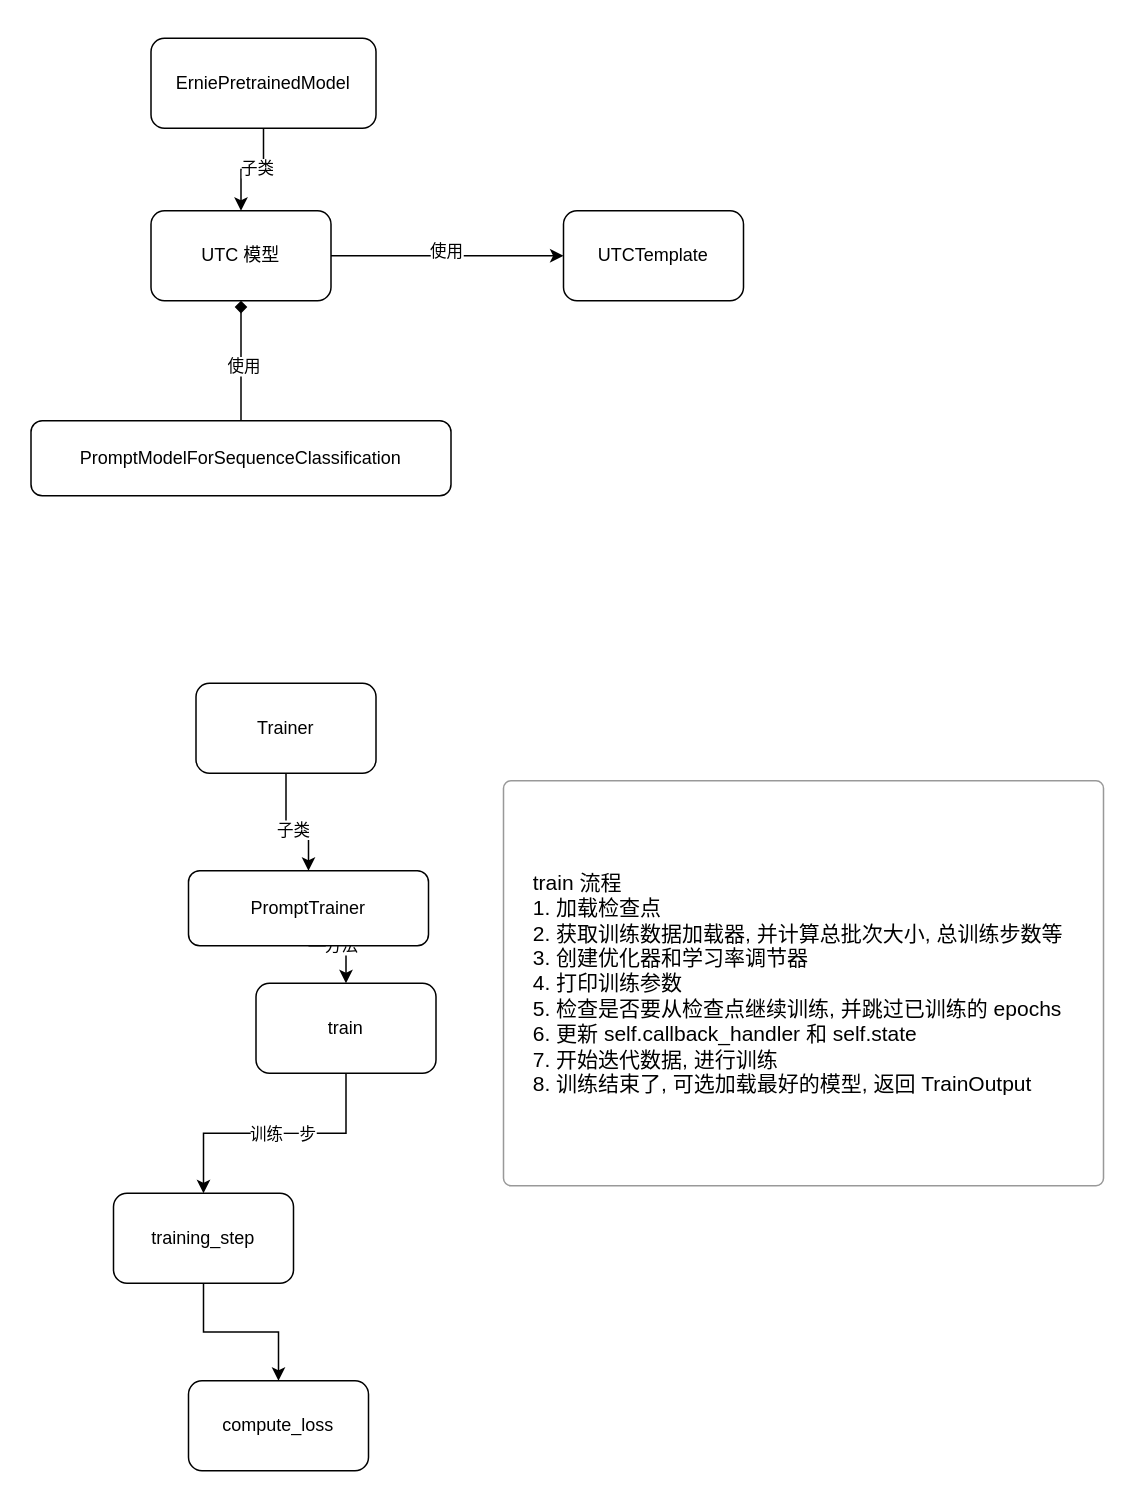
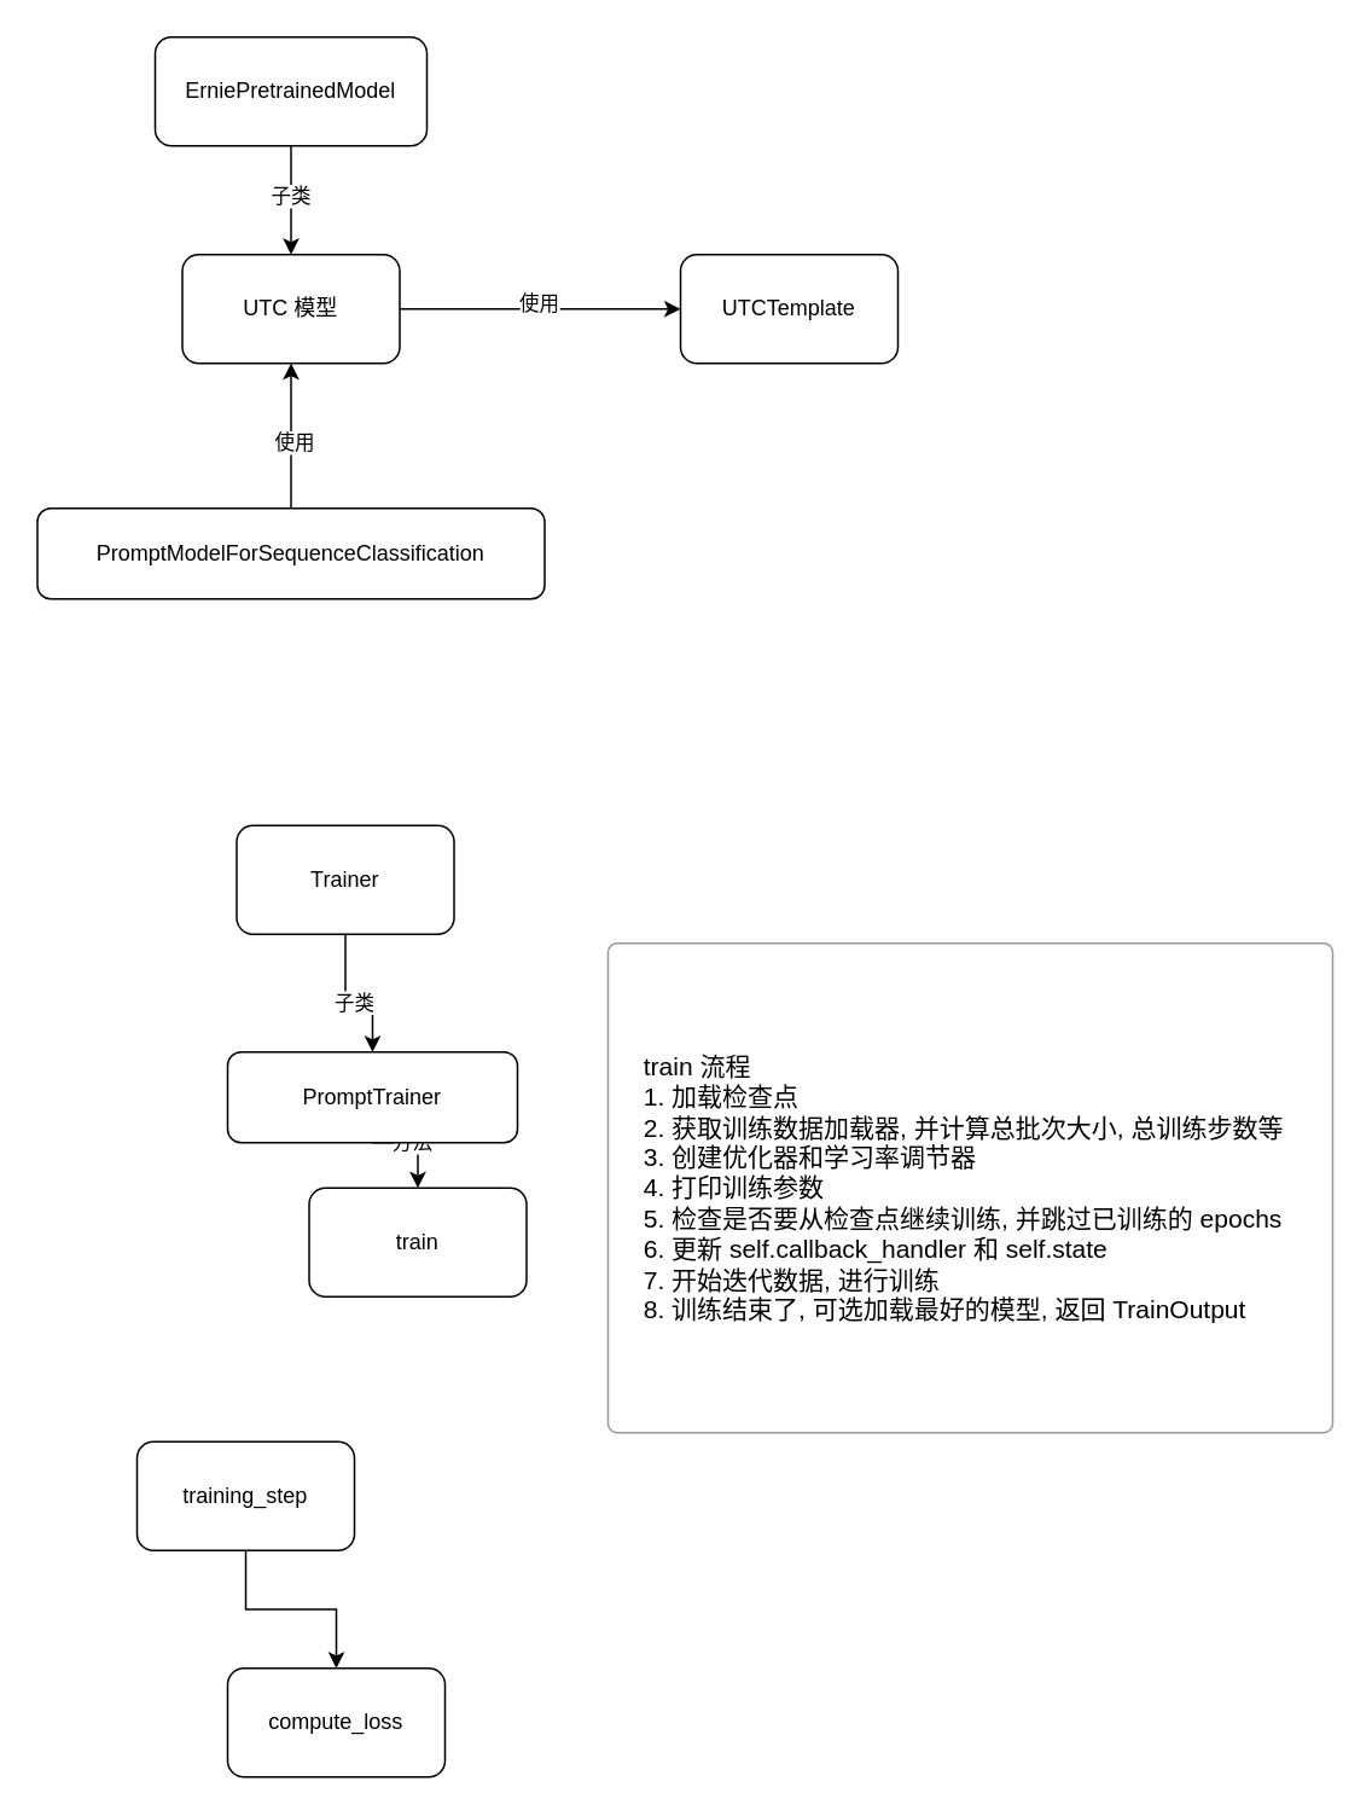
  <mxCell id="0" />
  <mxCell id="1" parent="0" />
  <mxCell id="2" style="edgeStyle=orthogonalEdgeStyle;rounded=0;orthogonalLoop=1;jettySize=auto;html=1;exitX=1;exitY=0.5;exitDx=0;exitDy=0;entryX=0;entryY=0.5;entryDx=0;entryDy=0;" edge="1" parent="1" source="4" target="5"><mxGeometry relative="1" as="geometry" /></mxCell>
  <mxCell id="3" value="使用" style="edgeLabel;html=1;align=center;verticalAlign=middle;resizable=0;points=[];" vertex="1" connectable="0" parent="2"><mxGeometry x="-0.015" y="4" relative="1" as="geometry"><mxPoint as="offset" /></mxGeometry></mxCell>
  <mxCell id="4" value="UTC 模型" style="rounded=1;whiteSpace=wrap;html=1;" parent="1" vertex="1"><mxGeometry x="100" y="140" width="120" height="60" as="geometry" /></mxCell>
  <mxCell id="5" value="UTCTemplate" style="rounded=1;whiteSpace=wrap;html=1;" vertex="1" parent="1"><mxGeometry x="375" y="140" width="120" height="60" as="geometry" /></mxCell>
  <mxCell id="6" style="edgeStyle=orthogonalEdgeStyle;rounded=0;orthogonalLoop=1;jettySize=auto;html=1;" edge="1" parent="1" source="8" target="4"><mxGeometry relative="1" as="geometry" /></mxCell>
  <mxCell id="7" value="子类" style="edgeLabel;html=1;align=center;verticalAlign=middle;resizable=0;points=[];" vertex="1" connectable="0" parent="6"><mxGeometry x="-0.089" y="-1" relative="1" as="geometry"><mxPoint as="offset" /></mxGeometry></mxCell>
- <mxCell id="8" value="ErniePretrainedModel" style="rounded=1;whiteSpace=wrap;html=1;" vertex="1" parent="1"><mxGeometry x="100" y="25" width="150" height="60" as="geometry" /></mxCell>
- <mxCell id="9" style="edgeStyle=orthogonalEdgeStyle;rounded=0;orthogonalLoop=1;jettySize=auto;html=1;exitX=0.5;exitY=0;exitDx=0;exitDy=0;entryX=0.5;entryY=1;entryDx=0;entryDy=0;endArrow=diamond;" edge="1" parent="1" source="11" target="4"><mxGeometry relative="1" as="geometry" /></mxCell>
+ <mxCell id="8" value="ErniePretrainedModel" style="rounded=1;whiteSpace=wrap;html=1;" vertex="1" parent="1"><mxGeometry x="85" y="20" width="150" height="60" as="geometry" /></mxCell>
+ <mxCell id="9" style="edgeStyle=orthogonalEdgeStyle;rounded=0;orthogonalLoop=1;jettySize=auto;html=1;exitX=0.5;exitY=0;exitDx=0;exitDy=0;entryX=0.5;entryY=1;entryDx=0;entryDy=0;" edge="1" parent="1" source="11" target="4"><mxGeometry relative="1" as="geometry" /></mxCell>
  <mxCell id="10" value="使用" style="edgeLabel;html=1;align=center;verticalAlign=middle;resizable=0;points=[];" vertex="1" connectable="0" parent="9"><mxGeometry x="-0.084" y="-1" relative="1" as="geometry"><mxPoint as="offset" /></mxGeometry></mxCell>
  <mxCell id="11" value="PromptModelForSequenceClassification" style="rounded=1;whiteSpace=wrap;html=1;" vertex="1" parent="1"><mxGeometry x="20" y="280" width="280" height="50" as="geometry" /></mxCell>
  <mxCell id="12" style="edgeStyle=orthogonalEdgeStyle;rounded=0;orthogonalLoop=1;jettySize=auto;html=1;exitX=0.5;exitY=1;exitDx=0;exitDy=0;entryX=0.5;entryY=0;entryDx=0;entryDy=0;" edge="1" parent="1" source="14" target="20"><mxGeometry relative="1" as="geometry" /></mxCell>
  <mxCell id="13" value="方法" style="edgeLabel;html=1;align=center;verticalAlign=middle;resizable=0;points=[];" vertex="1" connectable="0" parent="12"><mxGeometry x="-0.173" y="1" relative="1" as="geometry"><mxPoint as="offset" /></mxGeometry></mxCell>
  <mxCell id="14" value="PromptTrainer" style="rounded=1;whiteSpace=wrap;html=1;" vertex="1" parent="1"><mxGeometry x="125" y="580" width="160" height="50" as="geometry" /></mxCell>
  <mxCell id="15" style="edgeStyle=orthogonalEdgeStyle;rounded=0;orthogonalLoop=1;jettySize=auto;html=1;" edge="1" parent="1" source="17" target="14"><mxGeometry relative="1" as="geometry" /></mxCell>
  <mxCell id="16" value="子类" style="edgeLabel;html=1;align=center;verticalAlign=middle;resizable=0;points=[];" vertex="1" connectable="0" parent="15"><mxGeometry x="-0.083" y="-5" relative="1" as="geometry"><mxPoint as="offset" /></mxGeometry></mxCell>
  <mxCell id="17" value="Trainer" style="rounded=1;whiteSpace=wrap;html=1;" vertex="1" parent="1"><mxGeometry x="130" y="455" width="120" height="60" as="geometry" /></mxCell>
- <mxCell id="18" style="edgeStyle=orthogonalEdgeStyle;rounded=0;orthogonalLoop=1;jettySize=auto;html=1;" edge="1" parent="1" source="20" target="23"><mxGeometry relative="1" as="geometry" /></mxCell>
- <mxCell id="19" value="训练一步" style="edgeLabel;html=1;align=center;verticalAlign=middle;resizable=0;points=[];" vertex="1" connectable="0" parent="18"><mxGeometry x="-0.056" relative="1" as="geometry"><mxPoint as="offset" /></mxGeometry></mxCell>
  <mxCell id="20" value="train" style="rounded=1;whiteSpace=wrap;html=1;" vertex="1" parent="1"><mxGeometry x="170" y="655" width="120" height="60" as="geometry" /></mxCell>
  <mxCell id="21" value="&lt;div style=&quot;&quot;&gt;&lt;div&gt;&lt;font color=&quot;#000000&quot;&gt;train 流程&lt;/font&gt;&lt;/div&gt;&lt;div&gt;&lt;font color=&quot;#000000&quot;&gt;1. 加载检查点&lt;/font&gt;&lt;/div&gt;&lt;div&gt;&lt;font color=&quot;#000000&quot;&gt;2. 获取训练数据加载器, 并计算总批次大小, 总训练步数等&lt;/font&gt;&lt;/div&gt;&lt;div&gt;&lt;font color=&quot;#000000&quot;&gt;3. 创建优化器和学习率调节器&lt;/font&gt;&lt;/div&gt;&lt;div&gt;&lt;font color=&quot;#000000&quot;&gt;4. 打印训练参数&lt;/font&gt;&lt;/div&gt;&lt;div&gt;&lt;font color=&quot;#000000&quot;&gt;5. 检查是否要从检查点继续训练, 并跳过已训练的 epochs&lt;/font&gt;&lt;/div&gt;&lt;div&gt;&lt;font color=&quot;#000000&quot;&gt;6. 更新 self.callback_handler 和 self.state&lt;/font&gt;&lt;/div&gt;&lt;div&gt;&lt;font color=&quot;#000000&quot;&gt;7. 开始迭代数据, 进行训练&lt;/font&gt;&lt;/div&gt;&lt;div&gt;&lt;font color=&quot;#000000&quot;&gt;8. 训练结束了, 可选加载最好的模型, 返回 TrainOutput&lt;/font&gt;&lt;/div&gt;&lt;/div&gt;" style="html=1;shadow=0;dashed=0;shape=mxgraph.bootstrap.rrect;rSize=5;strokeColor=#999999;strokeWidth=1;fillColor=#FFFFFF;fontColor=#6C767D;whiteSpace=wrap;align=left;verticalAlign=middle;spacingLeft=10;fontSize=14;spacing=10;" vertex="1" parent="1"><mxGeometry x="335" y="520" width="400" height="270" as="geometry" /></mxCell>
  <mxCell id="22" style="edgeStyle=orthogonalEdgeStyle;rounded=0;orthogonalLoop=1;jettySize=auto;html=1;exitX=0.5;exitY=1;exitDx=0;exitDy=0;" edge="1" parent="1" source="23" target="24"><mxGeometry relative="1" as="geometry" /></mxCell>
  <mxCell id="23" value="training_step" style="rounded=1;whiteSpace=wrap;html=1;" vertex="1" parent="1"><mxGeometry x="75" y="795" width="120" height="60" as="geometry" /></mxCell>
  <mxCell id="24" value="compute_loss" style="rounded=1;whiteSpace=wrap;html=1;" vertex="1" parent="1"><mxGeometry x="125" y="920" width="120" height="60" as="geometry" /></mxCell>
